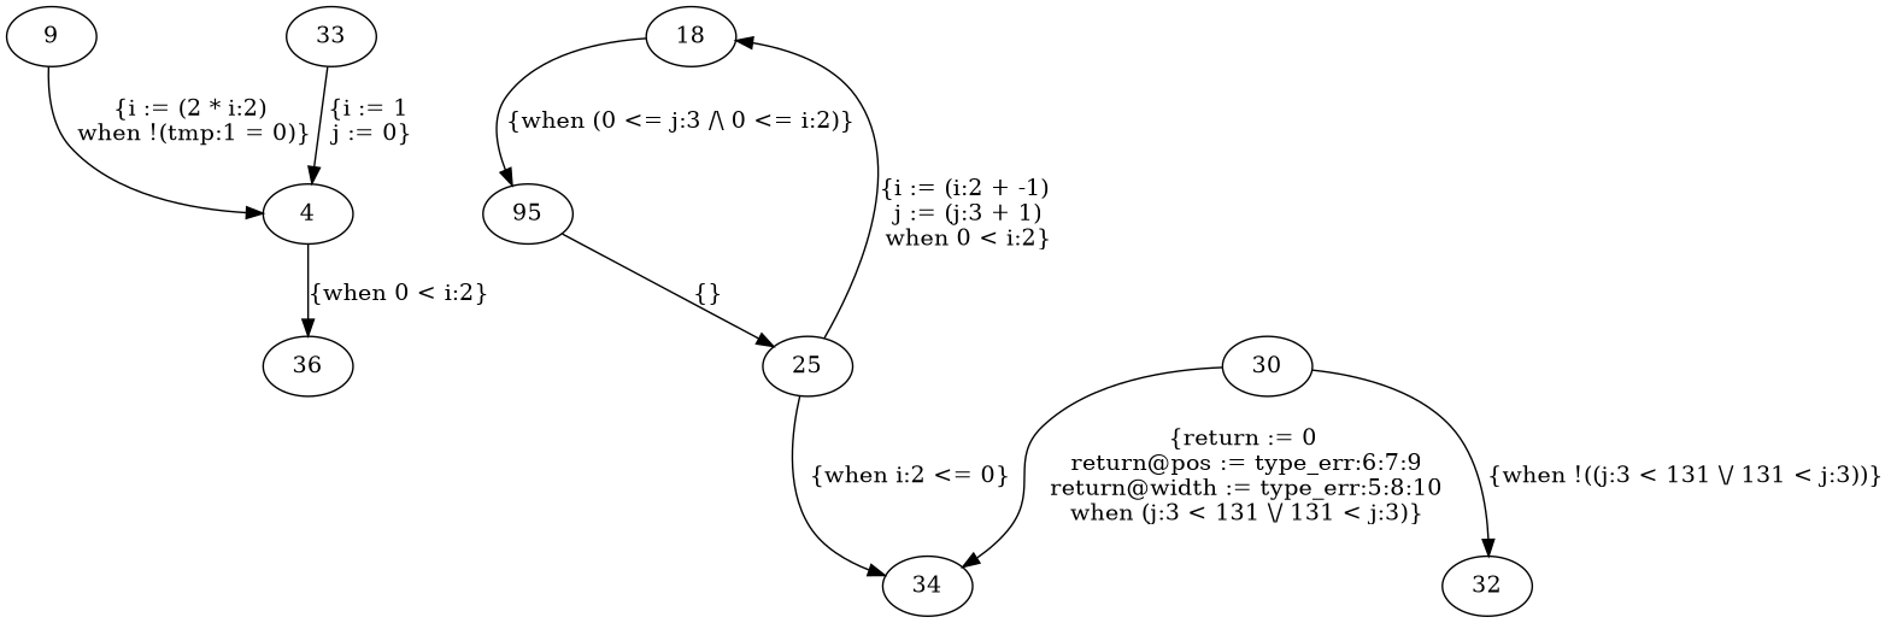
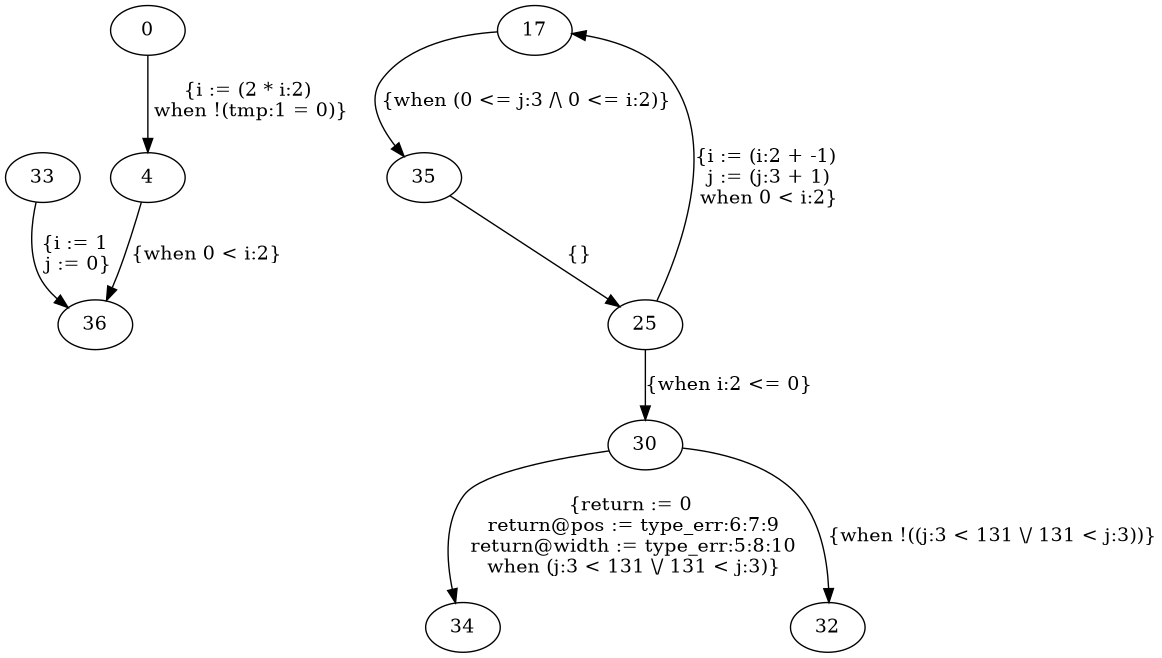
  digraph {
    4
    36
-   9
-   17 [label=18]
-   35 [label=95]
+   9 [label=0]
+   17
+   35
    n6 [label=25]
    30
    34
    n9 [label=32]
    33
    4 -> 36 [label="{when 0 < i:2}"]
    9 -> 4 [label="{i := (2 * i:2)\n when !(tmp:1 = 0)}"]
    17 -> 35 [label="{when (0 <= j:3 /\\ 0 <= i:2)}"]
    35 -> n6 [label="{}"]
    n6 -> 17 [label="{i := (i:2 + -1)\n j := (j:3 + 1)\n when 0 < i:2}"]
-   n6 -> 34 [label="{when i:2 <= 0}"]
+   n6 -> 30 [label="{when i:2 <= 0}"]
    30 -> 34 [label="{return := 0\n return@pos := type_err:6:7:9\n return@width := type_err:5:8:10\n when (j:3 < 131 \\/ 131 < j:3)}"]
    30 -> n9 [label="{when !((j:3 < 131 \\/ 131 < j:3))}"]
-   33 -> 4 [label="{i := 1\n j := 0}"]
+   33 -> 36 [label="{i := 1\n j := 0}"]
  }
